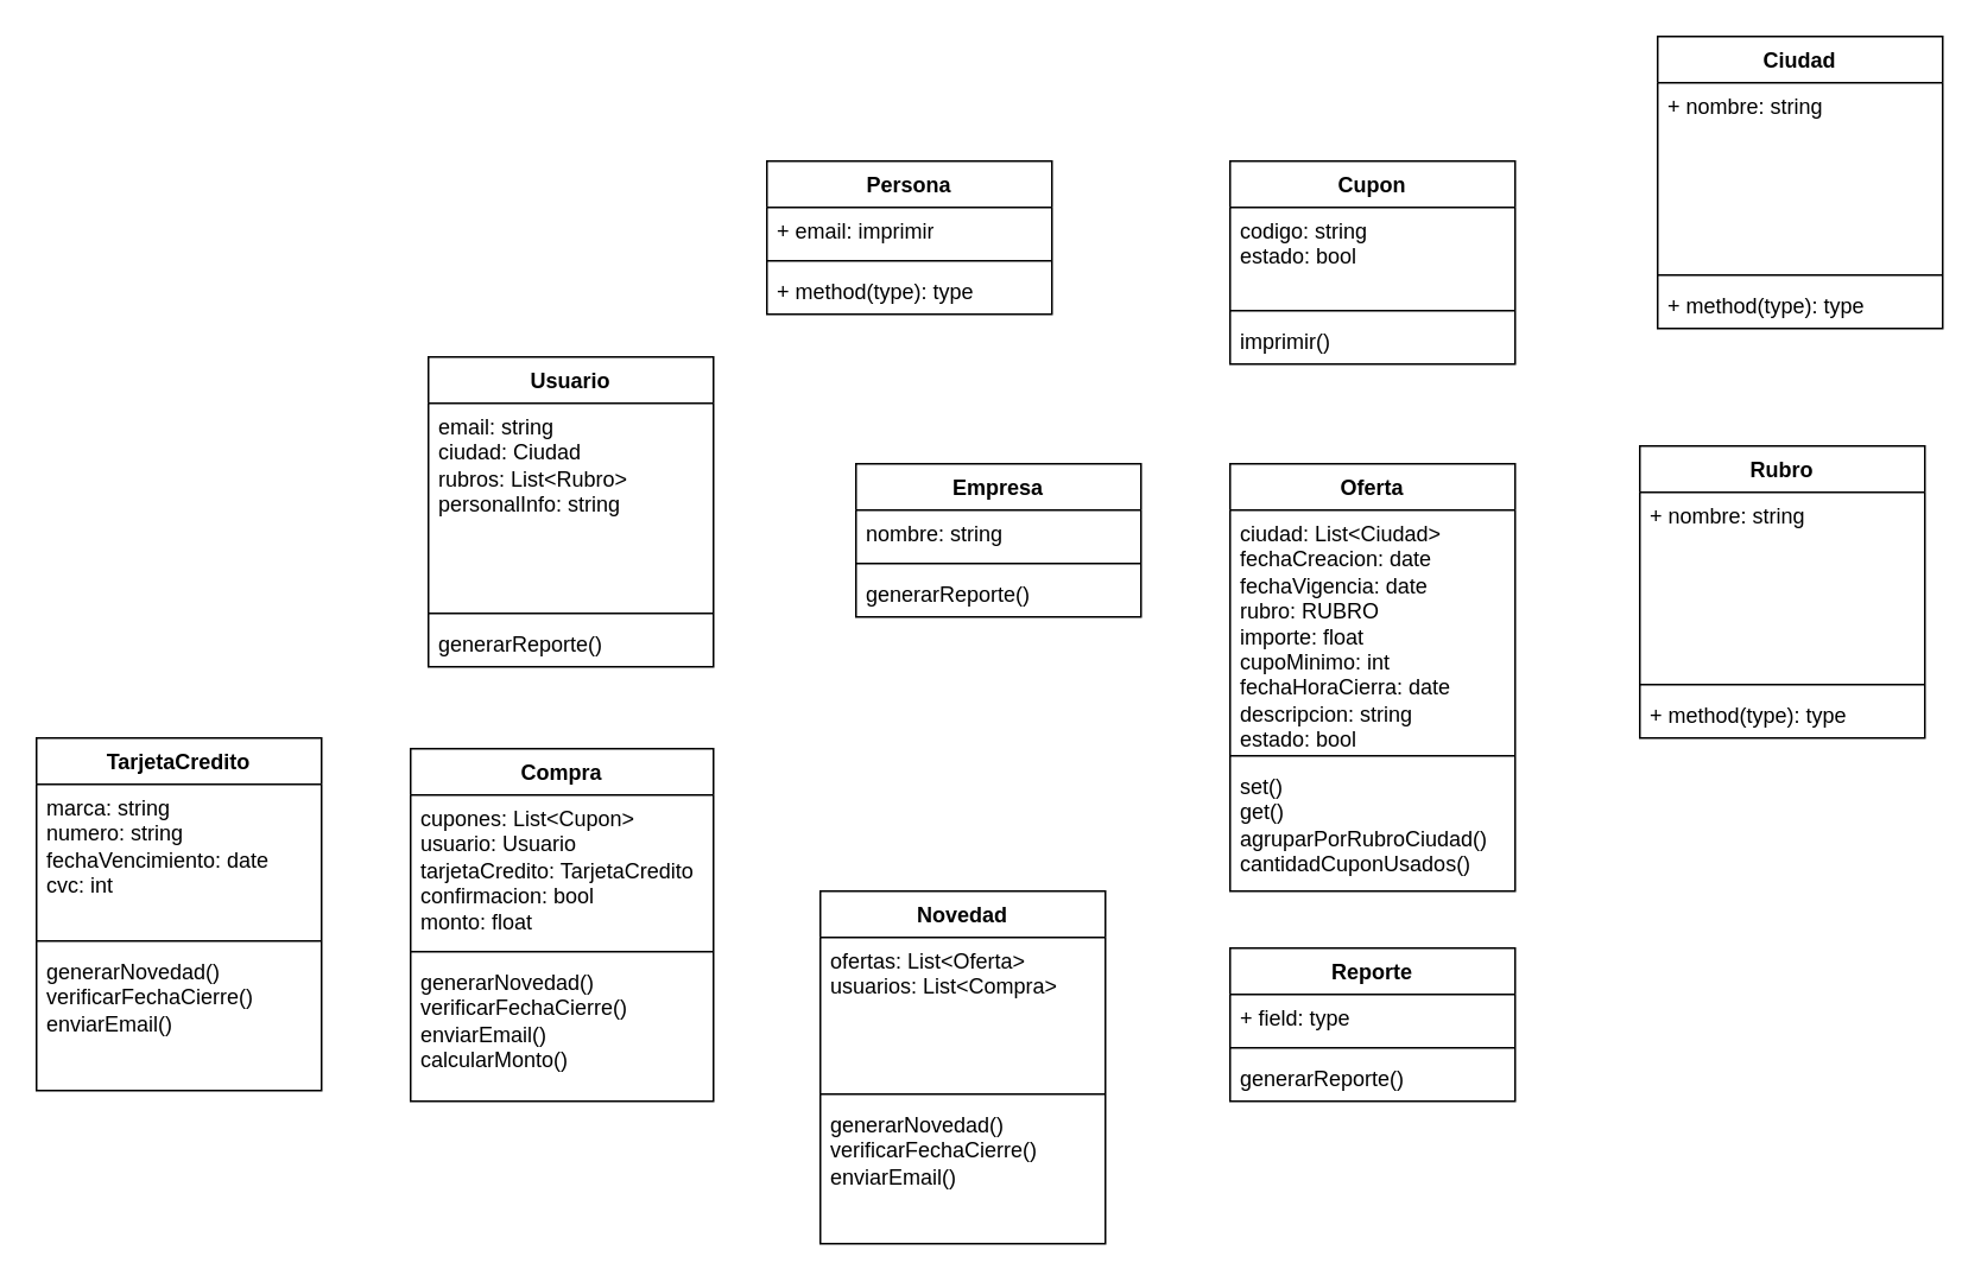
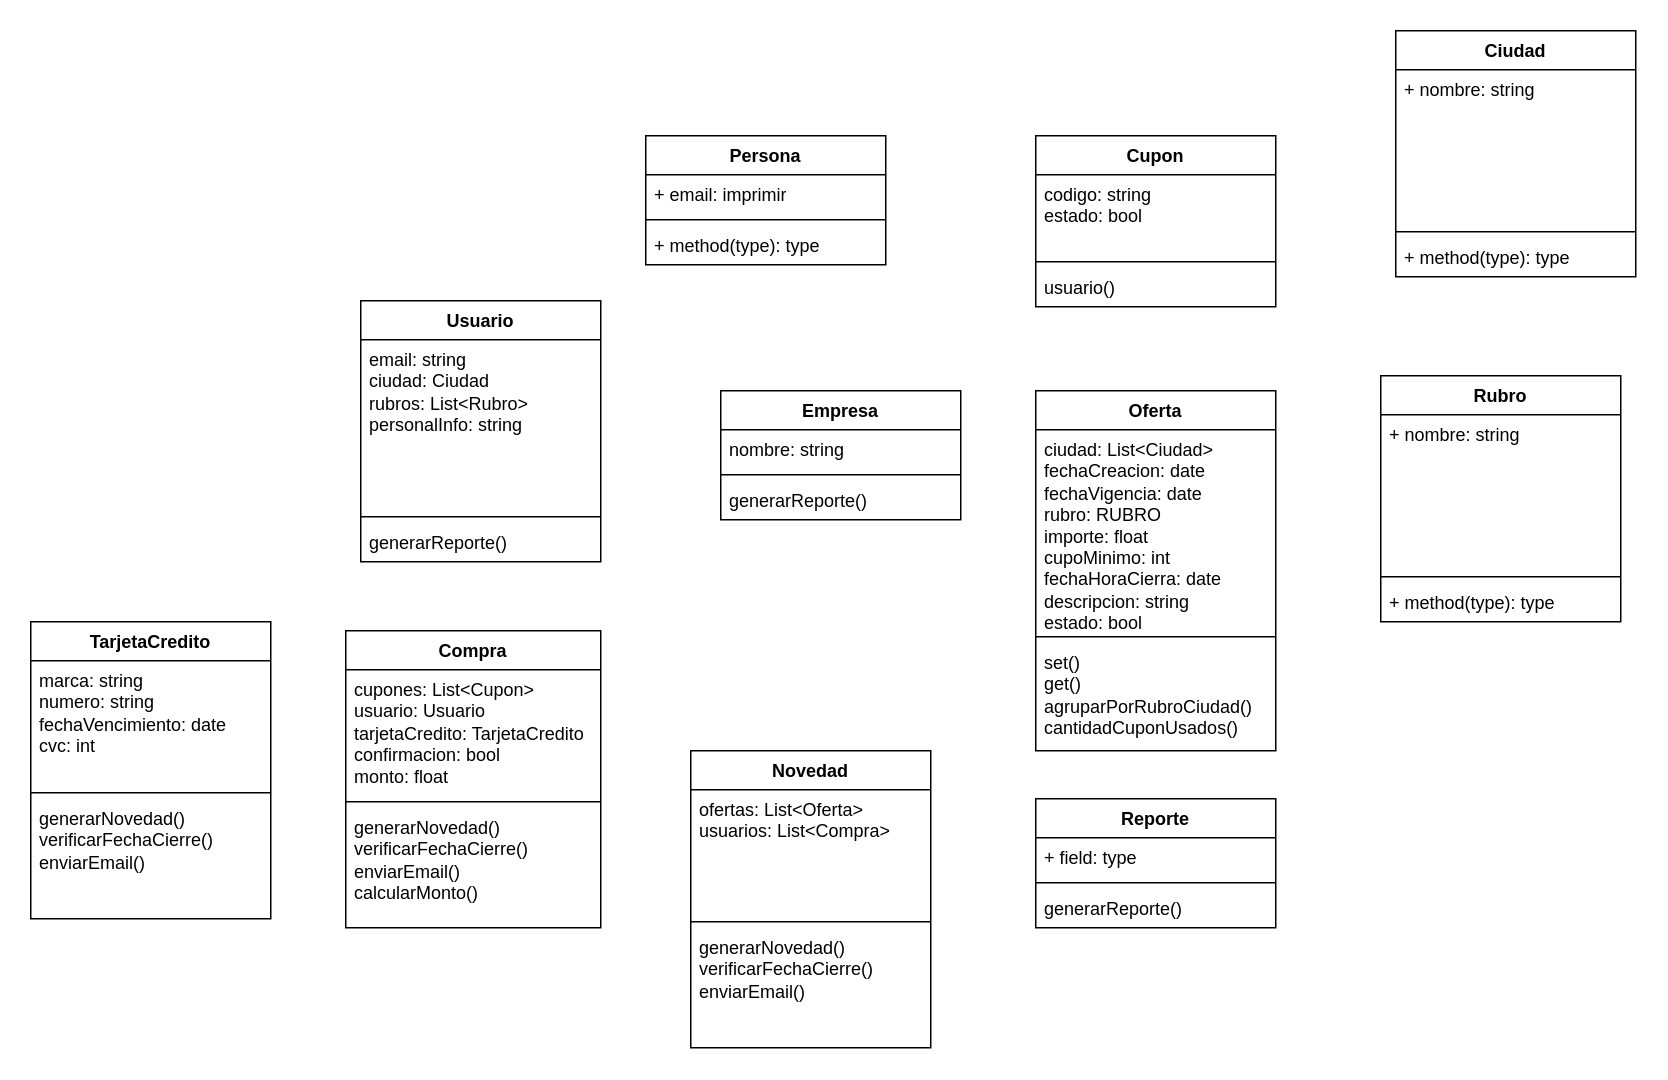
  <mxCell id="0" />
  <mxCell id="1" parent="0" />
  <mxCell id="2" value="Empresa" style="swimlane;fontStyle=1;align=center;verticalAlign=top;childLayout=stackLayout;horizontal=1;startSize=26;horizontalStack=0;resizeParent=1;resizeParentMax=0;resizeLast=0;collapsible=1;marginBottom=0;whiteSpace=wrap;html=1;" vertex="1" parent="1"><mxGeometry x="480" y="260" width="160" height="86" as="geometry" /></mxCell>
  <mxCell id="3" value="nombre: string" style="text;strokeColor=none;fillColor=none;align=left;verticalAlign=top;spacingLeft=4;spacingRight=4;overflow=hidden;rotatable=0;points=[[0,0.5],[1,0.5]];portConstraint=eastwest;whiteSpace=wrap;html=1;" vertex="1" parent="2"><mxGeometry y="26" width="160" height="26" as="geometry" /></mxCell>
  <mxCell id="4" value="" style="line;strokeWidth=1;fillColor=none;align=left;verticalAlign=middle;spacingTop=-1;spacingLeft=3;spacingRight=3;rotatable=0;labelPosition=right;points=[];portConstraint=eastwest;strokeColor=inherit;" vertex="1" parent="2"><mxGeometry y="52" width="160" height="8" as="geometry" /></mxCell>
  <mxCell id="5" value="generarReporte()" style="text;strokeColor=none;fillColor=none;align=left;verticalAlign=top;spacingLeft=4;spacingRight=4;overflow=hidden;rotatable=0;points=[[0,0.5],[1,0.5]];portConstraint=eastwest;whiteSpace=wrap;html=1;" vertex="1" parent="2"><mxGeometry y="60" width="160" height="26" as="geometry" /></mxCell>
  <mxCell id="6" value="Cupon" style="swimlane;fontStyle=1;align=center;verticalAlign=top;childLayout=stackLayout;horizontal=1;startSize=26;horizontalStack=0;resizeParent=1;resizeParentMax=0;resizeLast=0;collapsible=1;marginBottom=0;whiteSpace=wrap;html=1;" vertex="1" parent="1"><mxGeometry x="690" y="90" width="160" height="114" as="geometry" /></mxCell>
  <mxCell id="7" value="codigo: string&lt;div&gt;estado: bool&lt;/div&gt;" style="text;strokeColor=none;fillColor=none;align=left;verticalAlign=top;spacingLeft=4;spacingRight=4;overflow=hidden;rotatable=0;points=[[0,0.5],[1,0.5]];portConstraint=eastwest;whiteSpace=wrap;html=1;" vertex="1" parent="6"><mxGeometry y="26" width="160" height="54" as="geometry" /></mxCell>
  <mxCell id="8" value="" style="line;strokeWidth=1;fillColor=none;align=left;verticalAlign=middle;spacingTop=-1;spacingLeft=3;spacingRight=3;rotatable=0;labelPosition=right;points=[];portConstraint=eastwest;strokeColor=inherit;" vertex="1" parent="6"><mxGeometry y="80" width="160" height="8" as="geometry" /></mxCell>
- <mxCell id="9" value="imprimir()" style="text;strokeColor=none;fillColor=none;align=left;verticalAlign=top;spacingLeft=4;spacingRight=4;overflow=hidden;rotatable=0;points=[[0,0.5],[1,0.5]];portConstraint=eastwest;whiteSpace=wrap;html=1;" vertex="1" parent="6"><mxGeometry y="88" width="160" height="26" as="geometry" /></mxCell>
+ <mxCell id="9" value="usuario()" style="text;strokeColor=none;fillColor=none;align=left;verticalAlign=top;spacingLeft=4;spacingRight=4;overflow=hidden;rotatable=0;points=[[0,0.5],[1,0.5]];portConstraint=eastwest;whiteSpace=wrap;html=1;" vertex="1" parent="6"><mxGeometry y="88" width="160" height="26" as="geometry" /></mxCell>
  <mxCell id="10" value="Persona" style="swimlane;fontStyle=1;align=center;verticalAlign=top;childLayout=stackLayout;horizontal=1;startSize=26;horizontalStack=0;resizeParent=1;resizeParentMax=0;resizeLast=0;collapsible=1;marginBottom=0;whiteSpace=wrap;html=1;" vertex="1" parent="1"><mxGeometry x="430" y="90" width="160" height="86" as="geometry" /></mxCell>
  <mxCell id="11" value="+ email: imprimir" style="text;strokeColor=none;fillColor=none;align=left;verticalAlign=top;spacingLeft=4;spacingRight=4;overflow=hidden;rotatable=0;points=[[0,0.5],[1,0.5]];portConstraint=eastwest;whiteSpace=wrap;html=1;" vertex="1" parent="10"><mxGeometry y="26" width="160" height="26" as="geometry" /></mxCell>
  <mxCell id="12" value="" style="line;strokeWidth=1;fillColor=none;align=left;verticalAlign=middle;spacingTop=-1;spacingLeft=3;spacingRight=3;rotatable=0;labelPosition=right;points=[];portConstraint=eastwest;strokeColor=inherit;" vertex="1" parent="10"><mxGeometry y="52" width="160" height="8" as="geometry" /></mxCell>
  <mxCell id="13" value="+ method(type): type" style="text;strokeColor=none;fillColor=none;align=left;verticalAlign=top;spacingLeft=4;spacingRight=4;overflow=hidden;rotatable=0;points=[[0,0.5],[1,0.5]];portConstraint=eastwest;whiteSpace=wrap;html=1;" vertex="1" parent="10"><mxGeometry y="60" width="160" height="26" as="geometry" /></mxCell>
  <mxCell id="14" value="Oferta" style="swimlane;fontStyle=1;align=center;verticalAlign=top;childLayout=stackLayout;horizontal=1;startSize=26;horizontalStack=0;resizeParent=1;resizeParentMax=0;resizeLast=0;collapsible=1;marginBottom=0;whiteSpace=wrap;html=1;" vertex="1" parent="1"><mxGeometry x="690" y="260" width="160" height="240" as="geometry" /></mxCell>
  <mxCell id="15" value="ciudad: List&amp;lt;Ciudad&amp;gt;&lt;div&gt;fechaCreacion: date&lt;/div&gt;&lt;div&gt;fechaVigencia: date&lt;/div&gt;&lt;div&gt;rubro: RUBRO&lt;/div&gt;&lt;div&gt;importe: float&lt;/div&gt;&lt;div&gt;cupoMinimo: int&lt;/div&gt;&lt;div&gt;fechaHoraCierra: date&lt;/div&gt;&lt;div&gt;descripcion: string&lt;/div&gt;&lt;div&gt;estado: bool&lt;/div&gt;&lt;div&gt;&lt;br&gt;&lt;/div&gt;&lt;div&gt;&lt;br&gt;&lt;div&gt;&lt;br&gt;&lt;/div&gt;&lt;/div&gt;" style="text;strokeColor=none;fillColor=none;align=left;verticalAlign=top;spacingLeft=4;spacingRight=4;overflow=hidden;rotatable=0;points=[[0,0.5],[1,0.5]];portConstraint=eastwest;whiteSpace=wrap;html=1;" vertex="1" parent="14"><mxGeometry y="26" width="160" height="134" as="geometry" /></mxCell>
  <mxCell id="16" value="" style="line;strokeWidth=1;fillColor=none;align=left;verticalAlign=middle;spacingTop=-1;spacingLeft=3;spacingRight=3;rotatable=0;labelPosition=right;points=[];portConstraint=eastwest;strokeColor=inherit;" vertex="1" parent="14"><mxGeometry y="160" width="160" height="8" as="geometry" /></mxCell>
  <mxCell id="17" value="set()&lt;br&gt;get()&lt;div&gt;agruparPorRubroCiudad()&lt;/div&gt;&lt;div&gt;cantidadCuponUsados()&lt;/div&gt;" style="text;strokeColor=none;fillColor=none;align=left;verticalAlign=top;spacingLeft=4;spacingRight=4;overflow=hidden;rotatable=0;points=[[0,0.5],[1,0.5]];portConstraint=eastwest;whiteSpace=wrap;html=1;" vertex="1" parent="14"><mxGeometry y="168" width="160" height="72" as="geometry" /></mxCell>
  <mxCell id="18" value="Ciudad" style="swimlane;fontStyle=1;align=center;verticalAlign=top;childLayout=stackLayout;horizontal=1;startSize=26;horizontalStack=0;resizeParent=1;resizeParentMax=0;resizeLast=0;collapsible=1;marginBottom=0;whiteSpace=wrap;html=1;" vertex="1" parent="1"><mxGeometry x="930" y="20" width="160" height="164" as="geometry" /></mxCell>
  <mxCell id="19" value="+ nombre: string&lt;div&gt;&lt;br&gt;&lt;/div&gt;" style="text;strokeColor=none;fillColor=none;align=left;verticalAlign=top;spacingLeft=4;spacingRight=4;overflow=hidden;rotatable=0;points=[[0,0.5],[1,0.5]];portConstraint=eastwest;whiteSpace=wrap;html=1;" vertex="1" parent="18"><mxGeometry y="26" width="160" height="104" as="geometry" /></mxCell>
  <mxCell id="20" value="" style="line;strokeWidth=1;fillColor=none;align=left;verticalAlign=middle;spacingTop=-1;spacingLeft=3;spacingRight=3;rotatable=0;labelPosition=right;points=[];portConstraint=eastwest;strokeColor=inherit;" vertex="1" parent="18"><mxGeometry y="130" width="160" height="8" as="geometry" /></mxCell>
  <mxCell id="21" value="+ method(type): type" style="text;strokeColor=none;fillColor=none;align=left;verticalAlign=top;spacingLeft=4;spacingRight=4;overflow=hidden;rotatable=0;points=[[0,0.5],[1,0.5]];portConstraint=eastwest;whiteSpace=wrap;html=1;" vertex="1" parent="18"><mxGeometry y="138" width="160" height="26" as="geometry" /></mxCell>
  <mxCell id="22" value="Usuario" style="swimlane;fontStyle=1;align=center;verticalAlign=top;childLayout=stackLayout;horizontal=1;startSize=26;horizontalStack=0;resizeParent=1;resizeParentMax=0;resizeLast=0;collapsible=1;marginBottom=0;whiteSpace=wrap;html=1;" vertex="1" parent="1"><mxGeometry x="240" y="200" width="160" height="174" as="geometry" /></mxCell>
  <mxCell id="23" value="email: string&lt;div&gt;ciudad: Ciudad&lt;/div&gt;&lt;div&gt;rubros: List&amp;lt;Rubro&amp;gt;&lt;/div&gt;&lt;div&gt;personalInfo: string&lt;/div&gt;" style="text;strokeColor=none;fillColor=none;align=left;verticalAlign=top;spacingLeft=4;spacingRight=4;overflow=hidden;rotatable=0;points=[[0,0.5],[1,0.5]];portConstraint=eastwest;whiteSpace=wrap;html=1;" vertex="1" parent="22"><mxGeometry y="26" width="160" height="114" as="geometry" /></mxCell>
  <mxCell id="24" value="" style="line;strokeWidth=1;fillColor=none;align=left;verticalAlign=middle;spacingTop=-1;spacingLeft=3;spacingRight=3;rotatable=0;labelPosition=right;points=[];portConstraint=eastwest;strokeColor=inherit;" vertex="1" parent="22"><mxGeometry y="140" width="160" height="8" as="geometry" /></mxCell>
  <mxCell id="25" value="generarReporte()" style="text;strokeColor=none;fillColor=none;align=left;verticalAlign=top;spacingLeft=4;spacingRight=4;overflow=hidden;rotatable=0;points=[[0,0.5],[1,0.5]];portConstraint=eastwest;whiteSpace=wrap;html=1;" vertex="1" parent="22"><mxGeometry y="148" width="160" height="26" as="geometry" /></mxCell>
  <mxCell id="26" value="Rubro" style="swimlane;fontStyle=1;align=center;verticalAlign=top;childLayout=stackLayout;horizontal=1;startSize=26;horizontalStack=0;resizeParent=1;resizeParentMax=0;resizeLast=0;collapsible=1;marginBottom=0;whiteSpace=wrap;html=1;" vertex="1" parent="1"><mxGeometry x="920" y="250" width="160" height="164" as="geometry" /></mxCell>
  <mxCell id="27" value="+ nombre: string&lt;div&gt;&lt;br&gt;&lt;/div&gt;" style="text;strokeColor=none;fillColor=none;align=left;verticalAlign=top;spacingLeft=4;spacingRight=4;overflow=hidden;rotatable=0;points=[[0,0.5],[1,0.5]];portConstraint=eastwest;whiteSpace=wrap;html=1;" vertex="1" parent="26"><mxGeometry y="26" width="160" height="104" as="geometry" /></mxCell>
  <mxCell id="28" value="" style="line;strokeWidth=1;fillColor=none;align=left;verticalAlign=middle;spacingTop=-1;spacingLeft=3;spacingRight=3;rotatable=0;labelPosition=right;points=[];portConstraint=eastwest;strokeColor=inherit;" vertex="1" parent="26"><mxGeometry y="130" width="160" height="8" as="geometry" /></mxCell>
  <mxCell id="29" value="+ method(type): type" style="text;strokeColor=none;fillColor=none;align=left;verticalAlign=top;spacingLeft=4;spacingRight=4;overflow=hidden;rotatable=0;points=[[0,0.5],[1,0.5]];portConstraint=eastwest;whiteSpace=wrap;html=1;" vertex="1" parent="26"><mxGeometry y="138" width="160" height="26" as="geometry" /></mxCell>
  <mxCell id="30" value="Novedad" style="swimlane;fontStyle=1;align=center;verticalAlign=top;childLayout=stackLayout;horizontal=1;startSize=26;horizontalStack=0;resizeParent=1;resizeParentMax=0;resizeLast=0;collapsible=1;marginBottom=0;whiteSpace=wrap;html=1;" vertex="1" parent="1"><mxGeometry x="460" y="500" width="160" height="198" as="geometry" /></mxCell>
  <mxCell id="31" value="ofertas: List&amp;lt;Oferta&amp;gt;&lt;div&gt;usuarios: List&amp;lt;Compra&amp;gt;&lt;/div&gt;" style="text;strokeColor=none;fillColor=none;align=left;verticalAlign=top;spacingLeft=4;spacingRight=4;overflow=hidden;rotatable=0;points=[[0,0.5],[1,0.5]];portConstraint=eastwest;whiteSpace=wrap;html=1;" vertex="1" parent="30"><mxGeometry y="26" width="160" height="84" as="geometry" /></mxCell>
  <mxCell id="32" value="" style="line;strokeWidth=1;fillColor=none;align=left;verticalAlign=middle;spacingTop=-1;spacingLeft=3;spacingRight=3;rotatable=0;labelPosition=right;points=[];portConstraint=eastwest;strokeColor=inherit;" vertex="1" parent="30"><mxGeometry y="110" width="160" height="8" as="geometry" /></mxCell>
  <mxCell id="33" value="generarNovedad()&lt;div&gt;verificarFechaCierre()&lt;/div&gt;&lt;div&gt;enviarEmail()&lt;/div&gt;" style="text;strokeColor=none;fillColor=none;align=left;verticalAlign=top;spacingLeft=4;spacingRight=4;overflow=hidden;rotatable=0;points=[[0,0.5],[1,0.5]];portConstraint=eastwest;whiteSpace=wrap;html=1;" vertex="1" parent="30"><mxGeometry y="118" width="160" height="80" as="geometry" /></mxCell>
  <mxCell id="34" value="Compra" style="swimlane;fontStyle=1;align=center;verticalAlign=top;childLayout=stackLayout;horizontal=1;startSize=26;horizontalStack=0;resizeParent=1;resizeParentMax=0;resizeLast=0;collapsible=1;marginBottom=0;whiteSpace=wrap;html=1;" vertex="1" parent="1"><mxGeometry x="230" y="420" width="170" height="198" as="geometry" /></mxCell>
  <mxCell id="35" value="cupones: List&amp;lt;Cupon&amp;gt;&lt;div&gt;usuario: Usuario&lt;/div&gt;&lt;div&gt;tarjetaCredito: TarjetaCredito&lt;/div&gt;&lt;div&gt;confirmacion: bool&lt;/div&gt;&lt;div&gt;monto: float&lt;/div&gt;" style="text;strokeColor=none;fillColor=none;align=left;verticalAlign=top;spacingLeft=4;spacingRight=4;overflow=hidden;rotatable=0;points=[[0,0.5],[1,0.5]];portConstraint=eastwest;whiteSpace=wrap;html=1;" vertex="1" parent="34"><mxGeometry y="26" width="170" height="84" as="geometry" /></mxCell>
  <mxCell id="36" value="" style="line;strokeWidth=1;fillColor=none;align=left;verticalAlign=middle;spacingTop=-1;spacingLeft=3;spacingRight=3;rotatable=0;labelPosition=right;points=[];portConstraint=eastwest;strokeColor=inherit;" vertex="1" parent="34"><mxGeometry y="110" width="170" height="8" as="geometry" /></mxCell>
  <mxCell id="37" value="generarNovedad()&lt;div&gt;verificarFechaCierre()&lt;/div&gt;&lt;div&gt;enviarEmail()&lt;/div&gt;&lt;div&gt;calcularMonto()&lt;/div&gt;" style="text;strokeColor=none;fillColor=none;align=left;verticalAlign=top;spacingLeft=4;spacingRight=4;overflow=hidden;rotatable=0;points=[[0,0.5],[1,0.5]];portConstraint=eastwest;whiteSpace=wrap;html=1;" vertex="1" parent="34"><mxGeometry y="118" width="170" height="80" as="geometry" /></mxCell>
  <mxCell id="38" value="TarjetaCredito" style="swimlane;fontStyle=1;align=center;verticalAlign=top;childLayout=stackLayout;horizontal=1;startSize=26;horizontalStack=0;resizeParent=1;resizeParentMax=0;resizeLast=0;collapsible=1;marginBottom=0;whiteSpace=wrap;html=1;" vertex="1" parent="1"><mxGeometry x="20" y="414" width="160" height="198" as="geometry" /></mxCell>
  <mxCell id="39" value="marca: string&lt;div&gt;numero: string&lt;/div&gt;&lt;div&gt;fechaVencimiento: date&lt;/div&gt;&lt;div&gt;cvc: int&lt;/div&gt;" style="text;strokeColor=none;fillColor=none;align=left;verticalAlign=top;spacingLeft=4;spacingRight=4;overflow=hidden;rotatable=0;points=[[0,0.5],[1,0.5]];portConstraint=eastwest;whiteSpace=wrap;html=1;" vertex="1" parent="38"><mxGeometry y="26" width="160" height="84" as="geometry" /></mxCell>
  <mxCell id="40" value="" style="line;strokeWidth=1;fillColor=none;align=left;verticalAlign=middle;spacingTop=-1;spacingLeft=3;spacingRight=3;rotatable=0;labelPosition=right;points=[];portConstraint=eastwest;strokeColor=inherit;" vertex="1" parent="38"><mxGeometry y="110" width="160" height="8" as="geometry" /></mxCell>
  <mxCell id="41" value="generarNovedad()&lt;div&gt;verificarFechaCierre()&lt;/div&gt;&lt;div&gt;enviarEmail()&lt;/div&gt;" style="text;strokeColor=none;fillColor=none;align=left;verticalAlign=top;spacingLeft=4;spacingRight=4;overflow=hidden;rotatable=0;points=[[0,0.5],[1,0.5]];portConstraint=eastwest;whiteSpace=wrap;html=1;" vertex="1" parent="38"><mxGeometry y="118" width="160" height="80" as="geometry" /></mxCell>
  <mxCell id="42" value="Reporte" style="swimlane;fontStyle=1;align=center;verticalAlign=top;childLayout=stackLayout;horizontal=1;startSize=26;horizontalStack=0;resizeParent=1;resizeParentMax=0;resizeLast=0;collapsible=1;marginBottom=0;whiteSpace=wrap;html=1;" vertex="1" parent="1"><mxGeometry x="690" y="532" width="160" height="86" as="geometry" /></mxCell>
  <mxCell id="43" value="+ field: type" style="text;strokeColor=none;fillColor=none;align=left;verticalAlign=top;spacingLeft=4;spacingRight=4;overflow=hidden;rotatable=0;points=[[0,0.5],[1,0.5]];portConstraint=eastwest;whiteSpace=wrap;html=1;" vertex="1" parent="42"><mxGeometry y="26" width="160" height="26" as="geometry" /></mxCell>
  <mxCell id="44" value="" style="line;strokeWidth=1;fillColor=none;align=left;verticalAlign=middle;spacingTop=-1;spacingLeft=3;spacingRight=3;rotatable=0;labelPosition=right;points=[];portConstraint=eastwest;strokeColor=inherit;" vertex="1" parent="42"><mxGeometry y="52" width="160" height="8" as="geometry" /></mxCell>
  <mxCell id="45" value="generarReporte()" style="text;strokeColor=none;fillColor=none;align=left;verticalAlign=top;spacingLeft=4;spacingRight=4;overflow=hidden;rotatable=0;points=[[0,0.5],[1,0.5]];portConstraint=eastwest;whiteSpace=wrap;html=1;" vertex="1" parent="42"><mxGeometry y="60" width="160" height="26" as="geometry" /></mxCell>
